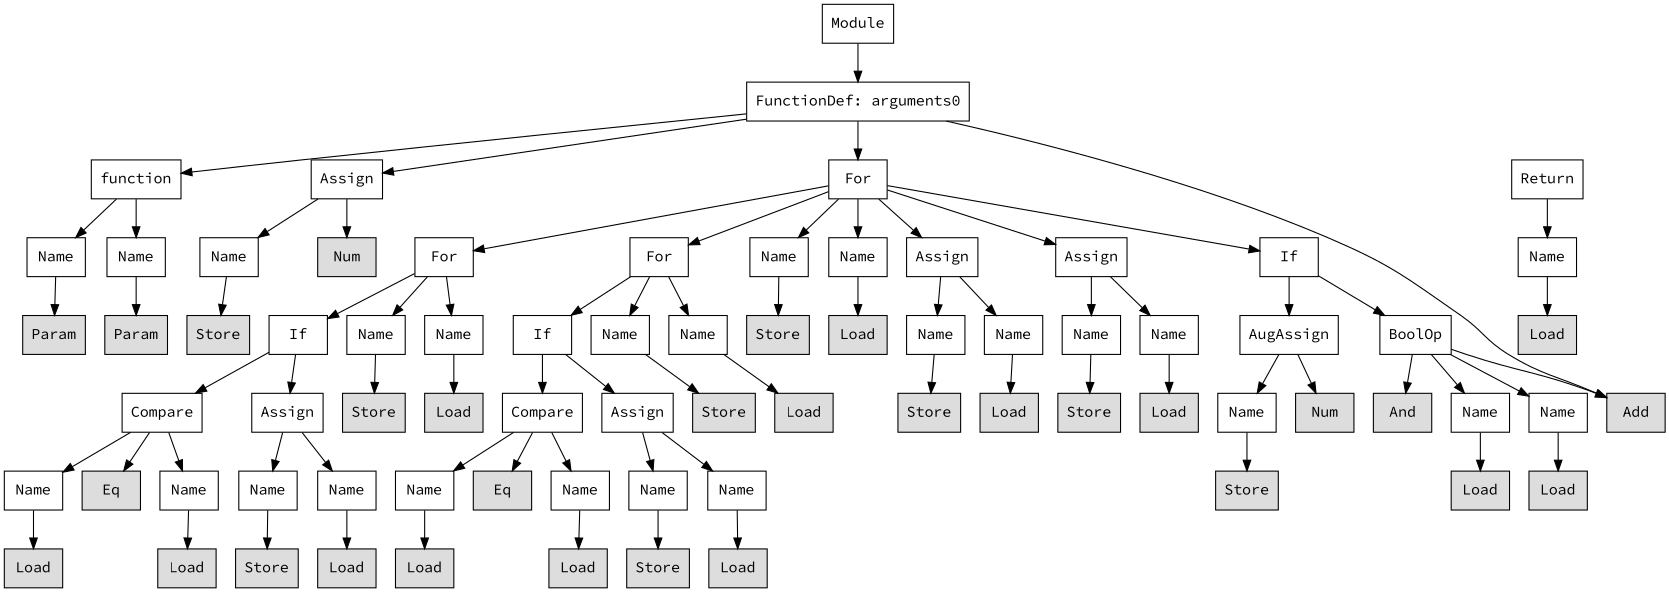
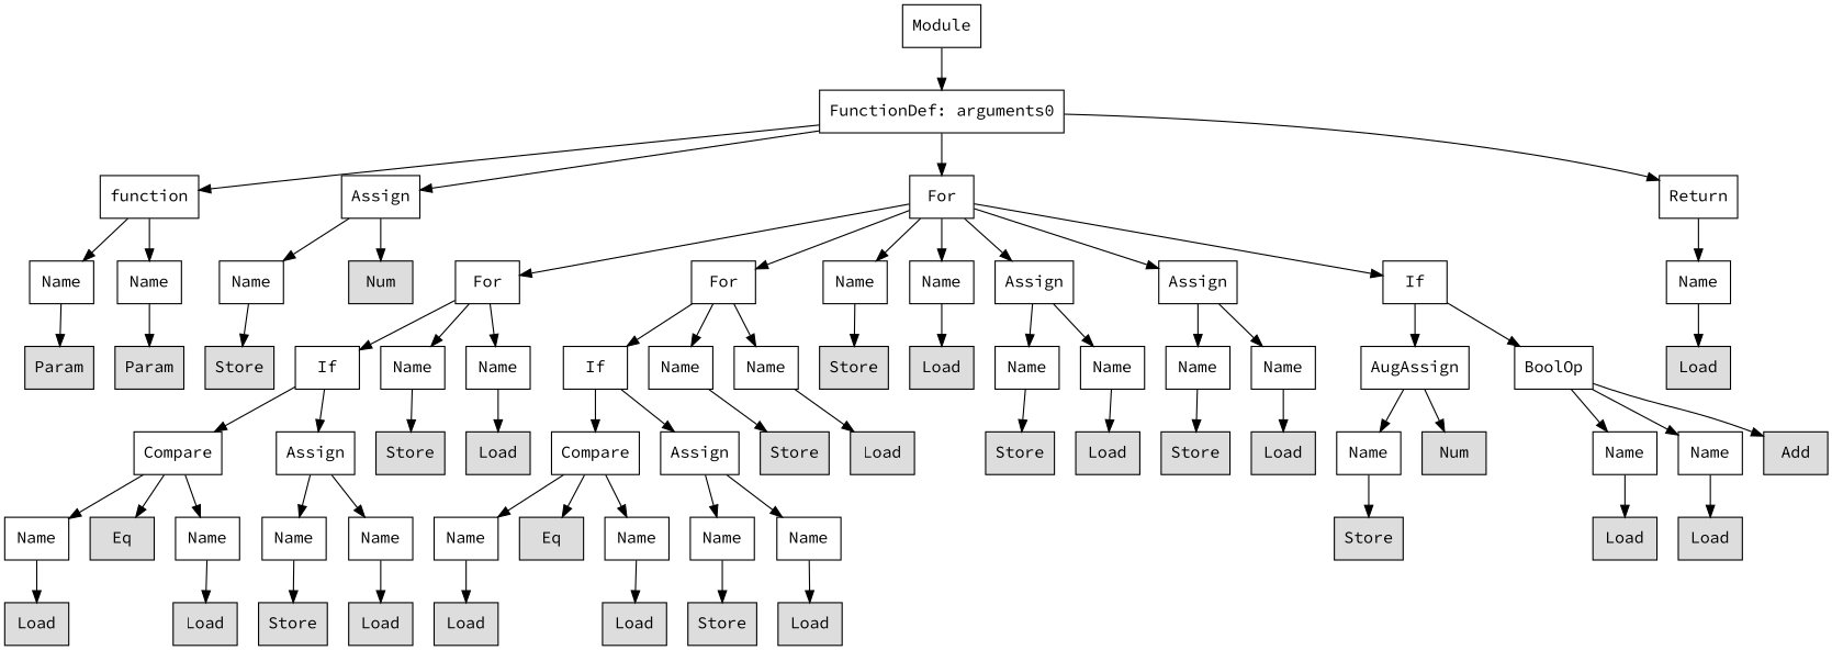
  digraph {
    fontname="Source Code Pro"
    node [fontname="Source Code Pro" shape=rect]
    edge [fontname="Source Code Pro"]
    n1 [label=Module]
    n2 [label="FunctionDef: arguments0"]
    n3 [label=function]
    n4 [label=Assign]
    n5 [label=For]
    n6 [label=Return]
    n7 [label=Name]
    n8 [label=Name]
    n9 [label=Name]
    n10 [fillcolor="#dddddd" label=Num style=filled]
    n11 [label=Name]
    n12 [label=Name]
    n13 [label=Assign]
    n14 [label=Assign]
    n15 [label=For]
    n16 [label=For]
    n17 [label=If]
    n18 [label=Name]
    n19 [fillcolor="#dddddd" label=Param style=filled]
    n20 [fillcolor="#dddddd" label=Param style=filled]
    n21 [fillcolor="#dddddd" label=Store style=filled]
    n22 [fillcolor="#dddddd" label=Store style=filled]
    n23 [fillcolor="#dddddd" label=Load style=filled]
    n24 [label=Name]
    n25 [label=Name]
    n26 [label=Name]
    n27 [label=Name]
    n28 [label=Name]
    n29 [label=Name]
    n30 [label=If]
    n31 [label=Name]
    n32 [label=Name]
    n33 [label=If]
    n34 [label=BoolOp]
    n35 [label=AugAssign]
    n36 [fillcolor="#dddddd" label=Load style=filled]
    n37 [fillcolor="#dddddd" label=Store style=filled]
    n38 [fillcolor="#dddddd" label=Load style=filled]
    n39 [fillcolor="#dddddd" label=Store style=filled]
    n40 [fillcolor="#dddddd" label=Load style=filled]
    n41 [fillcolor="#dddddd" label=Store style=filled]
    n42 [fillcolor="#dddddd" label=Load style=filled]
    n43 [label=Compare]
    n44 [label=Assign]
    n45 [fillcolor="#dddddd" label=Store style=filled]
    n46 [fillcolor="#dddddd" label=Load style=filled]
    n47 [label=Compare]
    n48 [label=Assign]
-   n49 [fillcolor="#dddddd" label=And style=filled]
    n50 [label=Name]
    n51 [label=Name]
    n52 [fillcolor="#dddddd" label=Add style=filled]
    n53 [label=Name]
    n54 [fillcolor="#dddddd" label=Num style=filled]
    n55 [label=Name]
    n56 [fillcolor="#dddddd" label=Eq style=filled]
    n57 [label=Name]
    n58 [label=Name]
    n59 [label=Name]
    n60 [label=Name]
    n61 [fillcolor="#dddddd" label=Eq style=filled]
    n62 [label=Name]
    n63 [label=Name]
    n64 [label=Name]
    n65 [fillcolor="#dddddd" label=Load style=filled]
    n66 [fillcolor="#dddddd" label=Load style=filled]
    n67 [fillcolor="#dddddd" label=Store style=filled]
    n68 [fillcolor="#dddddd" label=Load style=filled]
    n69 [fillcolor="#dddddd" label=Load style=filled]
    n70 [fillcolor="#dddddd" label=Store style=filled]
    n71 [fillcolor="#dddddd" label=Load style=filled]
    n72 [fillcolor="#dddddd" label=Load style=filled]
    n73 [fillcolor="#dddddd" label=Load style=filled]
    n74 [fillcolor="#dddddd" label=Store style=filled]
    n75 [fillcolor="#dddddd" label=Load style=filled]
    n1 -> n2
    n2 -> n3
    n2 -> n4
    n2 -> n5
-   n2 -> n52
+   n2 -> n6
    n3 -> n7
    n3 -> n8
    n4 -> n9
    n4 -> n10
    n5 -> n11
    n5 -> n12
    n5 -> n13
    n5 -> n14
    n5 -> n15
    n5 -> n16
    n5 -> n17
    n6 -> n18
    n7 -> n19
    n8 -> n20
    n9 -> n21
    n11 -> n22
    n12 -> n23
    n13 -> n24
    n13 -> n25
    n14 -> n26
    n14 -> n27
    n15 -> n28
    n15 -> n29
    n15 -> n30
    n16 -> n31
    n16 -> n32
    n16 -> n33
    n17 -> n34
    n17 -> n35
    n18 -> n36
    n24 -> n37
    n25 -> n38
    n26 -> n39
    n27 -> n40
    n28 -> n41
    n29 -> n42
    n30 -> n43
    n30 -> n44
    n31 -> n45
    n32 -> n46
    n33 -> n47
    n33 -> n48
-   n34 -> n49
    n34 -> n50
    n34 -> n51
    n34 -> n52
    n35 -> n53
    n35 -> n54
    n43 -> n55
    n43 -> n56
    n43 -> n57
    n44 -> n58
    n44 -> n59
    n47 -> n60
    n47 -> n61
    n47 -> n62
    n48 -> n63
    n48 -> n64
    n50 -> n65
    n51 -> n66
    n53 -> n67
    n55 -> n68
    n57 -> n69
    n58 -> n70
    n59 -> n71
    n60 -> n72
    n62 -> n73
    n63 -> n74
    n64 -> n75
  }
